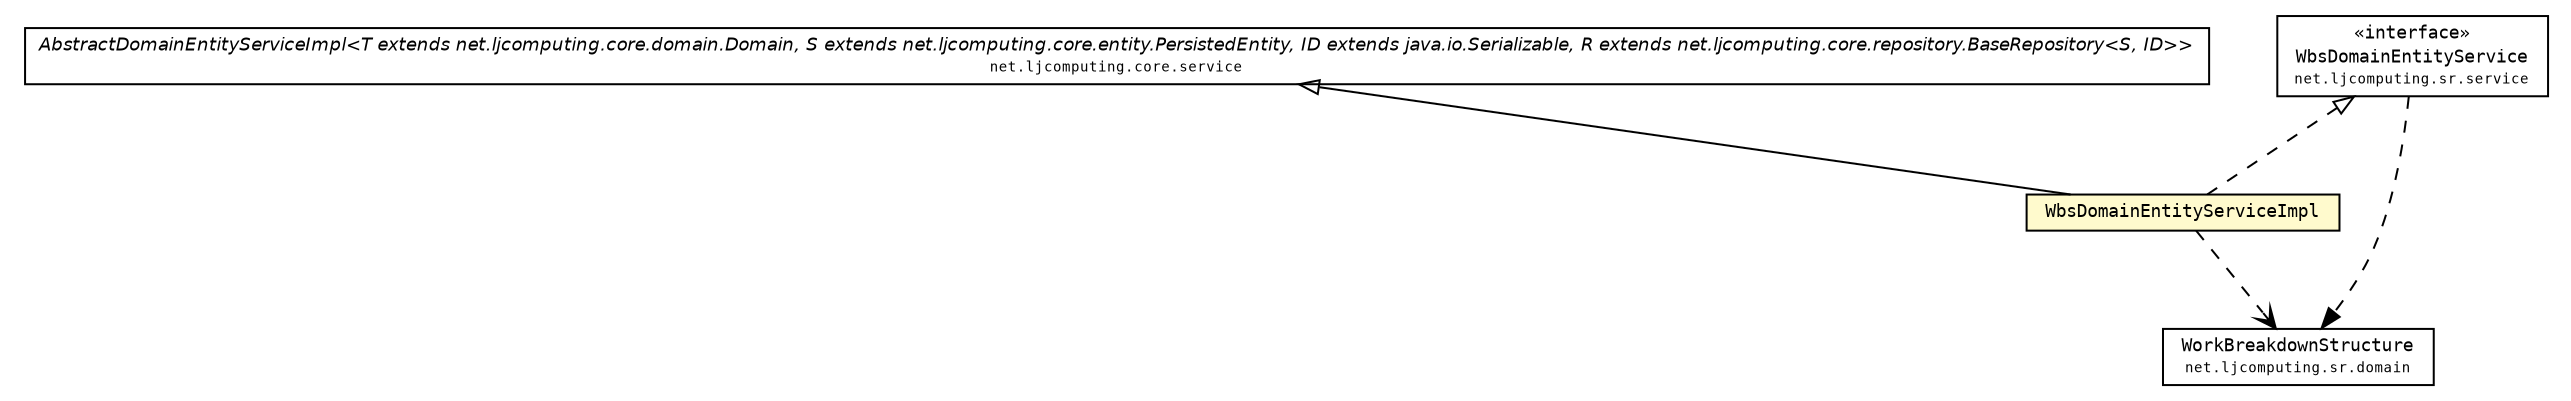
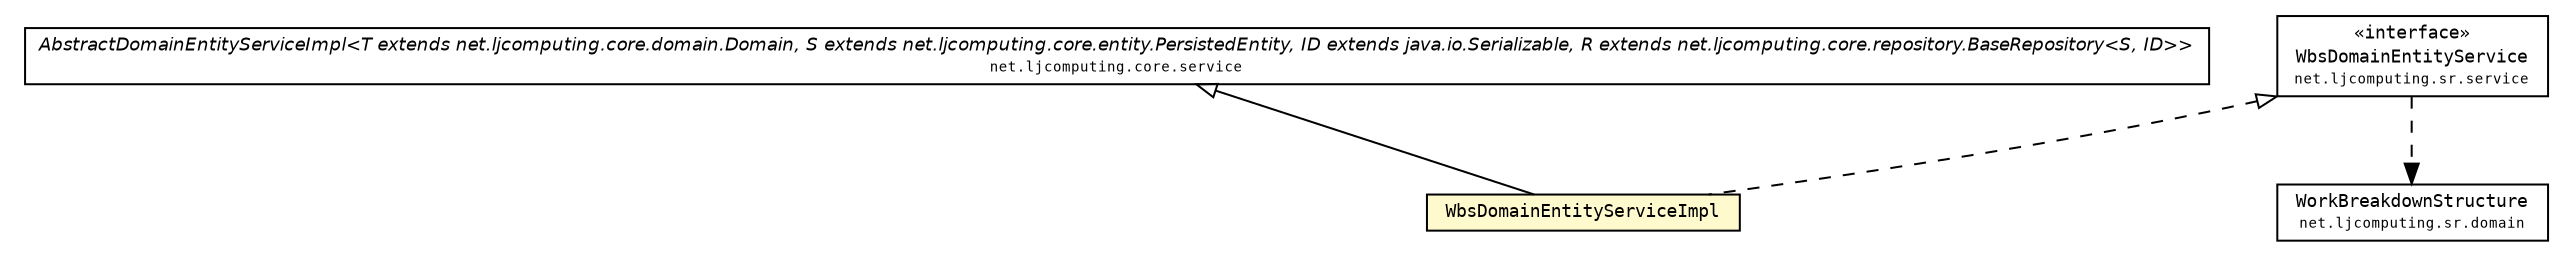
  digraph {
    fontname="DejaVu Sans Mono"
    nodesep=0.25
    ranksep=0.5
    node [fontcolor=black fontname="DejaVu Sans Mono" fontsize=9.0 shape=plaintext]
    edge [fontname="DejaVu Sans Mono" fontsize=10 headport=p labelfontname=Helvetica labelfontsize=10 tailport=p style=dashed]
    n1 [label=<<table title="net.ljcomputing.core.service.AbstractDomainEntityServiceImpl" border="0" cellborder="1" cellspacing="0" cellpadding="2" port="p" href="../../../core/service/AbstractDomainEntityServiceImpl.html"> 		<tr><td><table border="0" cellspacing="0" cellpadding="1"> <tr><td align="center" balign="center"><font face="Helvetica-Oblique"> AbstractDomainEntityServiceImpl&lt;T extends net.ljcomputing.core.domain.Domain, S extends net.ljcomputing.core.entity.PersistedEntity, ID extends java.io.Serializable, R extends net.ljcomputing.core.repository.BaseRepository&lt;S, ID&gt;&gt; </font></td></tr> <tr><td align="center" balign="center"><font point-size="7.0"> net.ljcomputing.core.service </font></td></tr> 		</table></td></tr> 		</table>>]
    n2 [label=<<table title="net.ljcomputing.sr.service.impl.WbsDomainEntityServiceImpl" border="0" cellborder="1" cellspacing="0" cellpadding="2" port="p" bgcolor="lemonChiffon" href="./WbsDomainEntityServiceImpl.html"> 		<tr><td><table border="0" cellspacing="0" cellpadding="1"> <tr><td align="center" balign="center"> WbsDomainEntityServiceImpl </td></tr> 		</table></td></tr> 		</table>>]
    n3 [label=<<table title="net.ljcomputing.sr.domain.WorkBreakdownStructure" border="0" cellborder="1" cellspacing="0" cellpadding="2" port="p" href="../../domain/WorkBreakdownStructure.html"> 		<tr><td><table border="0" cellspacing="0" cellpadding="1"> <tr><td align="center" balign="center"> WorkBreakdownStructure </td></tr> <tr><td align="center" balign="center"><font point-size="7.0"> net.ljcomputing.sr.domain </font></td></tr> 		</table></td></tr> 		</table>>]
    n4 [label=<<table title="net.ljcomputing.sr.service.WbsDomainEntityService" border="0" cellborder="1" cellspacing="0" cellpadding="2" port="p" href="../WbsDomainEntityService.html"> 		<tr><td><table border="0" cellspacing="0" cellpadding="1"> <tr><td align="center" balign="center"> &#171;interface&#187; </td></tr> <tr><td align="center" balign="center"> WbsDomainEntityService </td></tr> <tr><td align="center" balign="center"><font point-size="7.0"> net.ljcomputing.sr.service </font></td></tr> 		</table></td></tr> 		</table>>]
    n1 -> n2 [arrowtail=empty dir=back style=""]
-   n2 -> n3 [arrowhead=open color=black fontcolor=black fontsize=10.0]
    n4 -> n2 [arrowtail=empty dir=back]
    n4 -> n3 [arrowhead=normal color=black fontcolor=black fontsize=10.0]
  }
